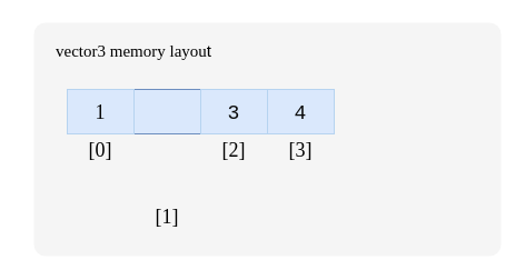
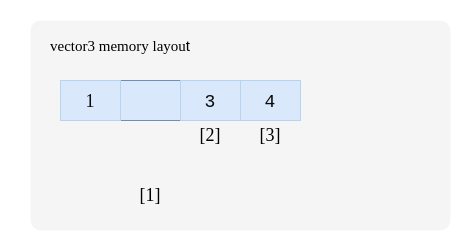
  <mxCell id="0" />
  <mxCell id="1" parent="0" />
  <mxCell id="2" value="" style="rounded=1;whiteSpace=wrap;html=1;fillColor=#f5f5f5;fontColor=#333333;strokeColor=none;arcSize=5;" vertex="1" parent="1"><mxGeometry x="30" y="20" width="420" height="210" as="geometry" /></mxCell>
  <mxCell id="3" value="&lt;font style=&quot;font-size: 15px;&quot; color=&quot;#000000&quot;&gt;&lt;font face=&quot;Times New Roman&quot;&gt;vector3 memory layou&lt;/font&gt;t&lt;/font&gt;" style="text;html=1;strokeColor=none;fillColor=none;align=center;verticalAlign=middle;whiteSpace=wrap;rounded=0;" vertex="1" parent="1"><mxGeometry y="30" width="200" height="30" as="geometry" x="20" /></mxCell>
  <mxCell id="4" value="" style="whiteSpace=wrap;html=1;fillColor=#dae8fc;strokeColor=#6c8ebf;container=0;" parent="1" vertex="1"><mxGeometry x="60" y="80" width="240" height="40" as="geometry" /></mxCell>
  <mxCell id="5" value="&lt;font style=&quot;font-size: 18px;&quot; face=&quot;Times New Roman&quot;&gt;1&lt;/font&gt;" style="text;strokeColor=#B6D3F0;align=center;fillColor=none;html=1;verticalAlign=middle;whiteSpace=wrap;rounded=0;glass=0;fontFamily=Courier New;fontSize=25;fontColor=#0A0A0A;container=0;" parent="1" vertex="1"><mxGeometry x="60" y="80" width="60" height="40" as="geometry" /></mxCell>
  <mxCell id="6" value="&lt;font style=&quot;font-size: 18px;&quot;&gt;3&lt;/font&gt;" style="text;strokeColor=#B6D3F0;align=center;fillColor=none;html=1;verticalAlign=middle;whiteSpace=wrap;rounded=0;glass=0;fontFamily=Courier New;fontSize=25;fontColor=#0A0A0A;container=0;" parent="1" vertex="1"><mxGeometry x="180" y="80" width="60" height="40" as="geometry" /></mxCell>
  <mxCell id="7" value="" style="endArrow=none;html=1;fontFamily=Times New Roman;fontSize=18;fontColor=#000000;entryX=0;entryY=0;entryDx=0;entryDy=0;exitX=0;exitY=1;exitDx=0;exitDy=0;" edge="1" parent="1"><mxGeometry width="50" height="50" relative="1" as="geometry"><mxPoint x="240" y="120" as="sourcePoint" /><mxPoint x="240" y="80" as="targetPoint" /></mxGeometry></mxCell>
  <mxCell id="8" value="&lt;span style=&quot;font-size: 18px;&quot;&gt;4&lt;/span&gt;" style="text;strokeColor=#B6D3F0;align=center;fillColor=none;html=1;verticalAlign=middle;whiteSpace=wrap;rounded=0;glass=0;fontFamily=Courier New;fontSize=25;fontColor=#0A0A0A;container=0;" vertex="1" parent="1"><mxGeometry x="240" y="80" width="60" height="40" as="geometry" /></mxCell>
- <mxCell id="9" value="[0]" style="text;html=1;strokeColor=none;fillColor=none;align=center;verticalAlign=middle;whiteSpace=wrap;rounded=0;strokeWidth=8;fontFamily=Times New Roman;fontSize=18;fontColor=#000000;" vertex="1" parent="1"><mxGeometry x="60" y="120" width="60" height="30" as="geometry" /></mxCell>
  <mxCell id="10" value="[1]" style="text;html=1;strokeColor=none;fillColor=none;align=center;verticalAlign=middle;whiteSpace=wrap;rounded=0;strokeWidth=8;fontFamily=Times New Roman;fontSize=18;fontColor=#000000;" vertex="1" parent="1"><mxGeometry x="120" y="180" width="60" height="30" as="geometry" /></mxCell>
  <mxCell id="11" value="[2]" style="text;html=1;strokeColor=none;fillColor=none;align=center;verticalAlign=middle;whiteSpace=wrap;rounded=0;strokeWidth=8;fontFamily=Times New Roman;fontSize=18;fontColor=#000000;" vertex="1" parent="1"><mxGeometry x="180" y="120" width="60" height="30" as="geometry" /></mxCell>
  <mxCell id="12" value="[3]" style="text;html=1;strokeColor=none;fillColor=none;align=center;verticalAlign=middle;whiteSpace=wrap;rounded=0;strokeWidth=8;fontFamily=Times New Roman;fontSize=18;fontColor=#000000;" vertex="1" parent="1"><mxGeometry x="240" y="120" width="60" height="30" as="geometry" /></mxCell>
